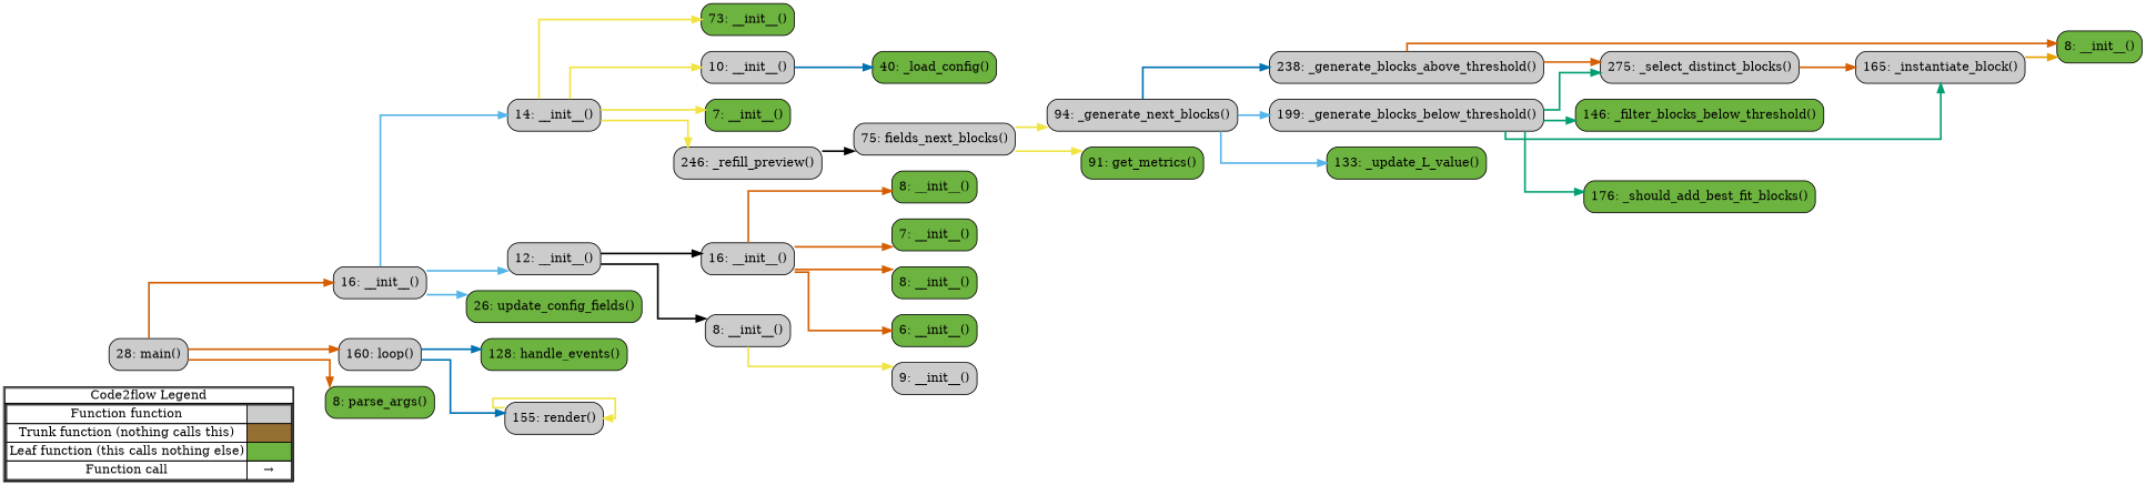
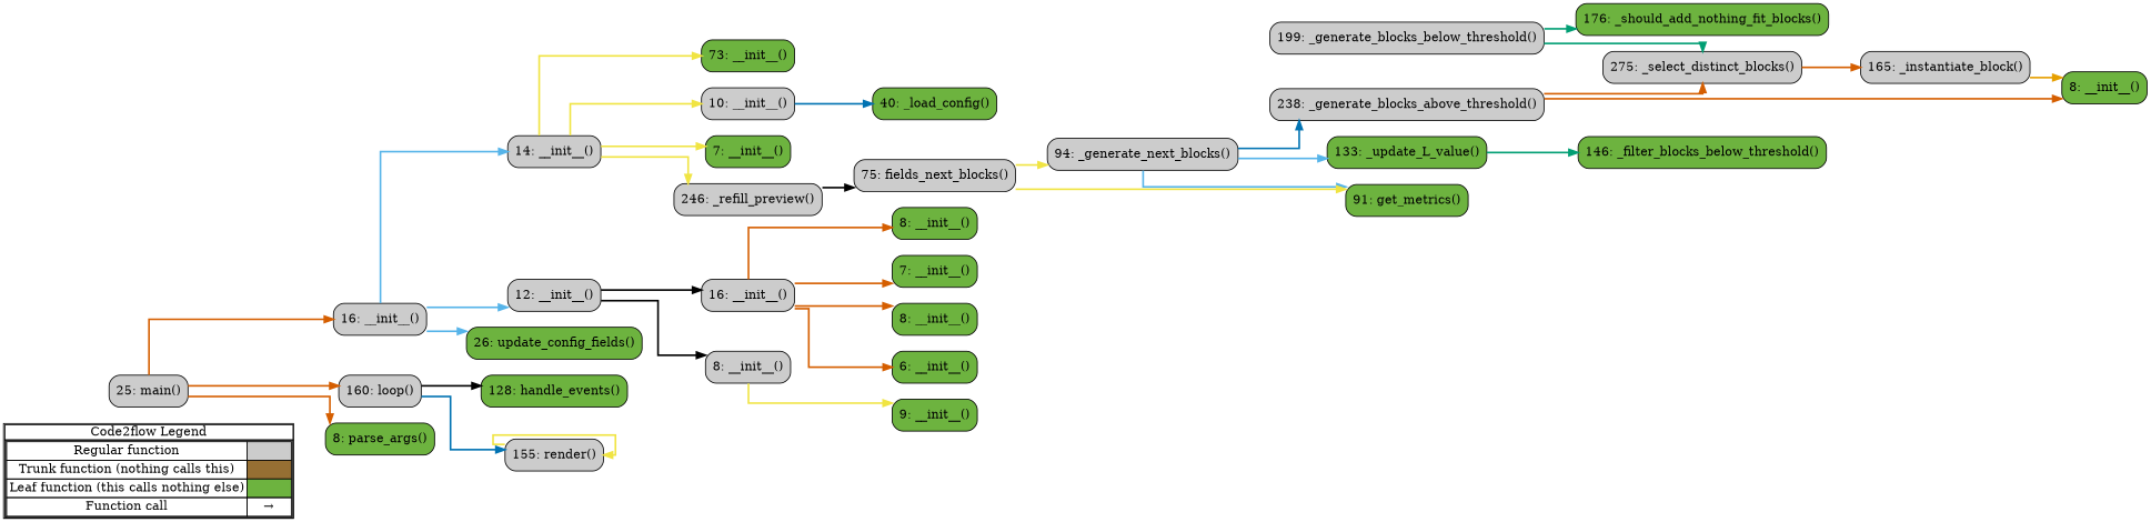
  digraph {
    concentrate=true
    rankdir=LR
    splines=ortho
    node [shape=rect fillcolor="#6db33f" style="rounded,filled"]
    edge [color="#F0E442" penwidth=2]
-   n1 [label=<         <table cellspacing="0" cellpadding="0" border="1"><tr><td>Code2flow Legend</td></tr><tr><td>         <table cellspacing="0">         <tr><td>Function function</td><td width="50px" bgcolor='#cccccc'></td></tr>         <tr><td>Trunk function (nothing calls this)</td><td bgcolor='#966F33'></td></tr>         <tr><td>Leaf function (this calls nothing else)</td><td bgcolor='#6db33f'></td></tr>         <tr><td>Function call</td><td><font color='black'>&#8594;</font></td></tr>         </table></td></tr></table>         > margin=0 shape=none fillcolor="" style=""]
+   n1 [label=<         <table cellspacing="0" cellpadding="0" border="1"><tr><td>Code2flow Legend</td></tr><tr><td>         <table cellspacing="0">         <tr><td>Regular function</td><td width="50px" bgcolor='#cccccc'></td></tr>         <tr><td>Trunk function (nothing calls this)</td><td bgcolor='#966F33'></td></tr>         <tr><td>Leaf function (this calls nothing else)</td><td bgcolor='#6db33f'></td></tr>         <tr><td>Function call</td><td><font color='black'>&#8594;</font></td></tr>         </table></td></tr></table>         > margin=0 shape=none fillcolor="" style=""]
    n2 [label="73: __init__()"]
    n3 [label="8: __init__()"]
    n4 [fillcolor="#cccccc" label="10: __init__()"]
    n5 [label="146: _filter_blocks_below_threshold()"]
    n6 [fillcolor="#cccccc" label="238: _generate_blocks_above_threshold()"]
    n7 [fillcolor="#cccccc" label="199: _generate_blocks_below_threshold()"]
    n8 [fillcolor="#cccccc" label="94: _generate_next_blocks()"]
    n9 [fillcolor="#cccccc" label="165: _instantiate_block()"]
    n10 [label="40: _load_config()"]
    n11 [fillcolor="#cccccc" label="275: _select_distinct_blocks()"]
-   n12 [label="176: _should_add_best_fit_blocks()"]
+   n12 [label="176: _should_add_nothing_fit_blocks()"]
    n13 [label="133: _update_L_value()"]
    n14 [fillcolor="#cccccc" label="75: fields_next_blocks()"]
    n15 [label="7: __init__()"]
    n16 [label="8: __init__()"]
    n17 [fillcolor="#cccccc" label="16: __init__()"]
    n18 [label="128: handle_events()"]
    n19 [fillcolor="#cccccc" label="160: loop()"]
    n20 [fillcolor="#cccccc" label="155: render()"]
    n21 [fillcolor="#cccccc" label="14: __init__()"]
    n22 [fillcolor="#cccccc" label="246: _refill_preview()"]
    n23 [label="91: get_metrics()"]
    n24 [fillcolor="#cccccc" label="16: __init__()"]
    n25 [label="7: __init__()"]
-   n26 [fillcolor="#cccccc" label="9: __init__()"]
+   n26 [label="9: __init__()"]
    n27 [fillcolor="#cccccc" label="12: __init__()"]
    n28 [label="26: update_config_fields()"]
    n29 [label="8: __init__()"]
-   n30 [fillcolor="#cccccc" label="28: main()"]
+   n30 [fillcolor="#cccccc" label="25: main()"]
    n31 [label="8: parse_args()"]
    n32 [label="6: __init__()"]
    n33 [fillcolor="#cccccc" label="8: __init__()"]
    subgraph sub_1 {
      label=legend
      rank=min
      n1
    }
    subgraph sub_2 {
      label="File: animation"
      style=dotted
      subgraph sub_3 {
        label="Class: AnimationManager"
        style=dotted
        n2
      }
    }
    subgraph sub_4 {
      label="File: block"
      style=dotted
      subgraph sub_5 {
        label="Class: Block"
        style=dotted
        n3
      }
    }
    subgraph sub_6 {
      label="File: block_pool"
      style=dotted
      subgraph sub_7 {
        label="Class: BlockPool"
        style=dotted
        n4
        n5
        n6
        n7
        n8
        n9
        n10
        n11
        n12
        n13
        n14
      }
    }
    subgraph sub_8 {
      label="File: board"
      style=dotted
      subgraph sub_9 {
        label="Class: Board"
        style=dotted
        n15
      }
    }
    subgraph sub_10 {
      label="File: board_view"
      style=dotted
      subgraph sub_11 {
        label="Class: BoardView"
        style=dotted
        n16
      }
    }
    subgraph sub_12 {
      label="File: game_controller"
      style=dotted
      subgraph sub_13 {
        label="Class: GameController"
        style=dotted
        n17
        n18
        n19
        n20
      }
    }
    subgraph sub_14 {
      label="File: game_engine"
      style=dotted
      subgraph sub_15 {
        label="Class: GameEngine"
        style=dotted
        n21
        n22
        n23
      }
    }
    subgraph sub_16 {
      label="File: game_section"
      style=dotted
      subgraph sub_17 {
        label="Class: GameSection"
        style=dotted
        n24
      }
    }
    subgraph sub_18 {
      label="File: hud_view"
      style=dotted
      subgraph sub_19 {
        label="Class: HudView"
        style=dotted
        n25
      }
    }
    subgraph sub_20 {
      label="File: input_field"
      style=dotted
      subgraph sub_21 {
        label="Class: InputField"
        style=dotted
        n26
      }
    }
    subgraph sub_22 {
      label="File: main_view"
      style=dotted
      subgraph sub_23 {
        label="Class: MainView"
        style=dotted
        n27
        n28
      }
    }
    subgraph sub_24 {
      label="File: overlay_view"
      style=dotted
      subgraph sub_25 {
        label="Class: OverlayView"
        style=dotted
        n29
      }
    }
    subgraph sub_26 {
      label="File: play"
      style=dotted
      n30
      n31
    }
    subgraph sub_27 {
      label="File: preview_view"
      style=dotted
      subgraph sub_28 {
        label="Class: PreviewView"
        style=dotted
        n32
      }
    }
    subgraph sub_29 {
      label="File: settings_popup"
      style=dotted
      subgraph sub_30 {
        label="Class: SettingsPopup"
        style=dotted
        n33
      }
    }
    n4 -> n10 [color="#0072B2"]
    n6 -> n3 [color="#D55E00"]
    n6 -> n11 [color="#D55E00"]
    n6 -> n11 [color="#D55E00"]
-   n7 -> n5 [color="#009E73"]
-   n7 -> n9 [color="#009E73"]
+   n13 -> n5 [color="#009E73"]
    n7 -> n11 [color="#009E73"]
    n7 -> n11 [color="#009E73"]
    n7 -> n12 [color="#009E73"]
    n8 -> n6 [color="#0072B2"]
-   n8 -> n7 [color="#56B4E9"]
+   n8 -> n23 [color="#56B4E9"]
    n8 -> n13 [color="#56B4E9"]
    n9 -> n3 [color="#E69F00"]
    n11 -> n9 [color="#D55E00"]
    n14 -> n8
    n14 -> n23
    n17 -> n21 [color="#56B4E9"]
    n17 -> n27 [color="#56B4E9"]
    n17 -> n28 [color="#56B4E9"]
-   n19 -> n18 [color="#0072B2"]
+   n19 -> n18 [color="#000000"]
    n19 -> n20 [color="#0072B2"]
    n20 -> n20
    n21 -> n2
    n21 -> n4
    n21 -> n4
    n21 -> n15
    n21 -> n22
    n22 -> n14 [color="#000000"]
    n24 -> n16 [color="#D55E00"]
    n24 -> n25 [color="#D55E00"]
    n24 -> n29 [color="#D55E00"]
    n24 -> n32 [color="#D55E00"]
    n27 -> n24 [color="#000000"]
    n27 -> n33 [color="#000000"]
    n30 -> n17 [color="#D55E00"]
    n30 -> n19 [color="#D55E00"]
    n30 -> n31 [color="#D55E00"]
    n33 -> n26
    n33 -> n26
    n33 -> n26
    n33 -> n26
  }
